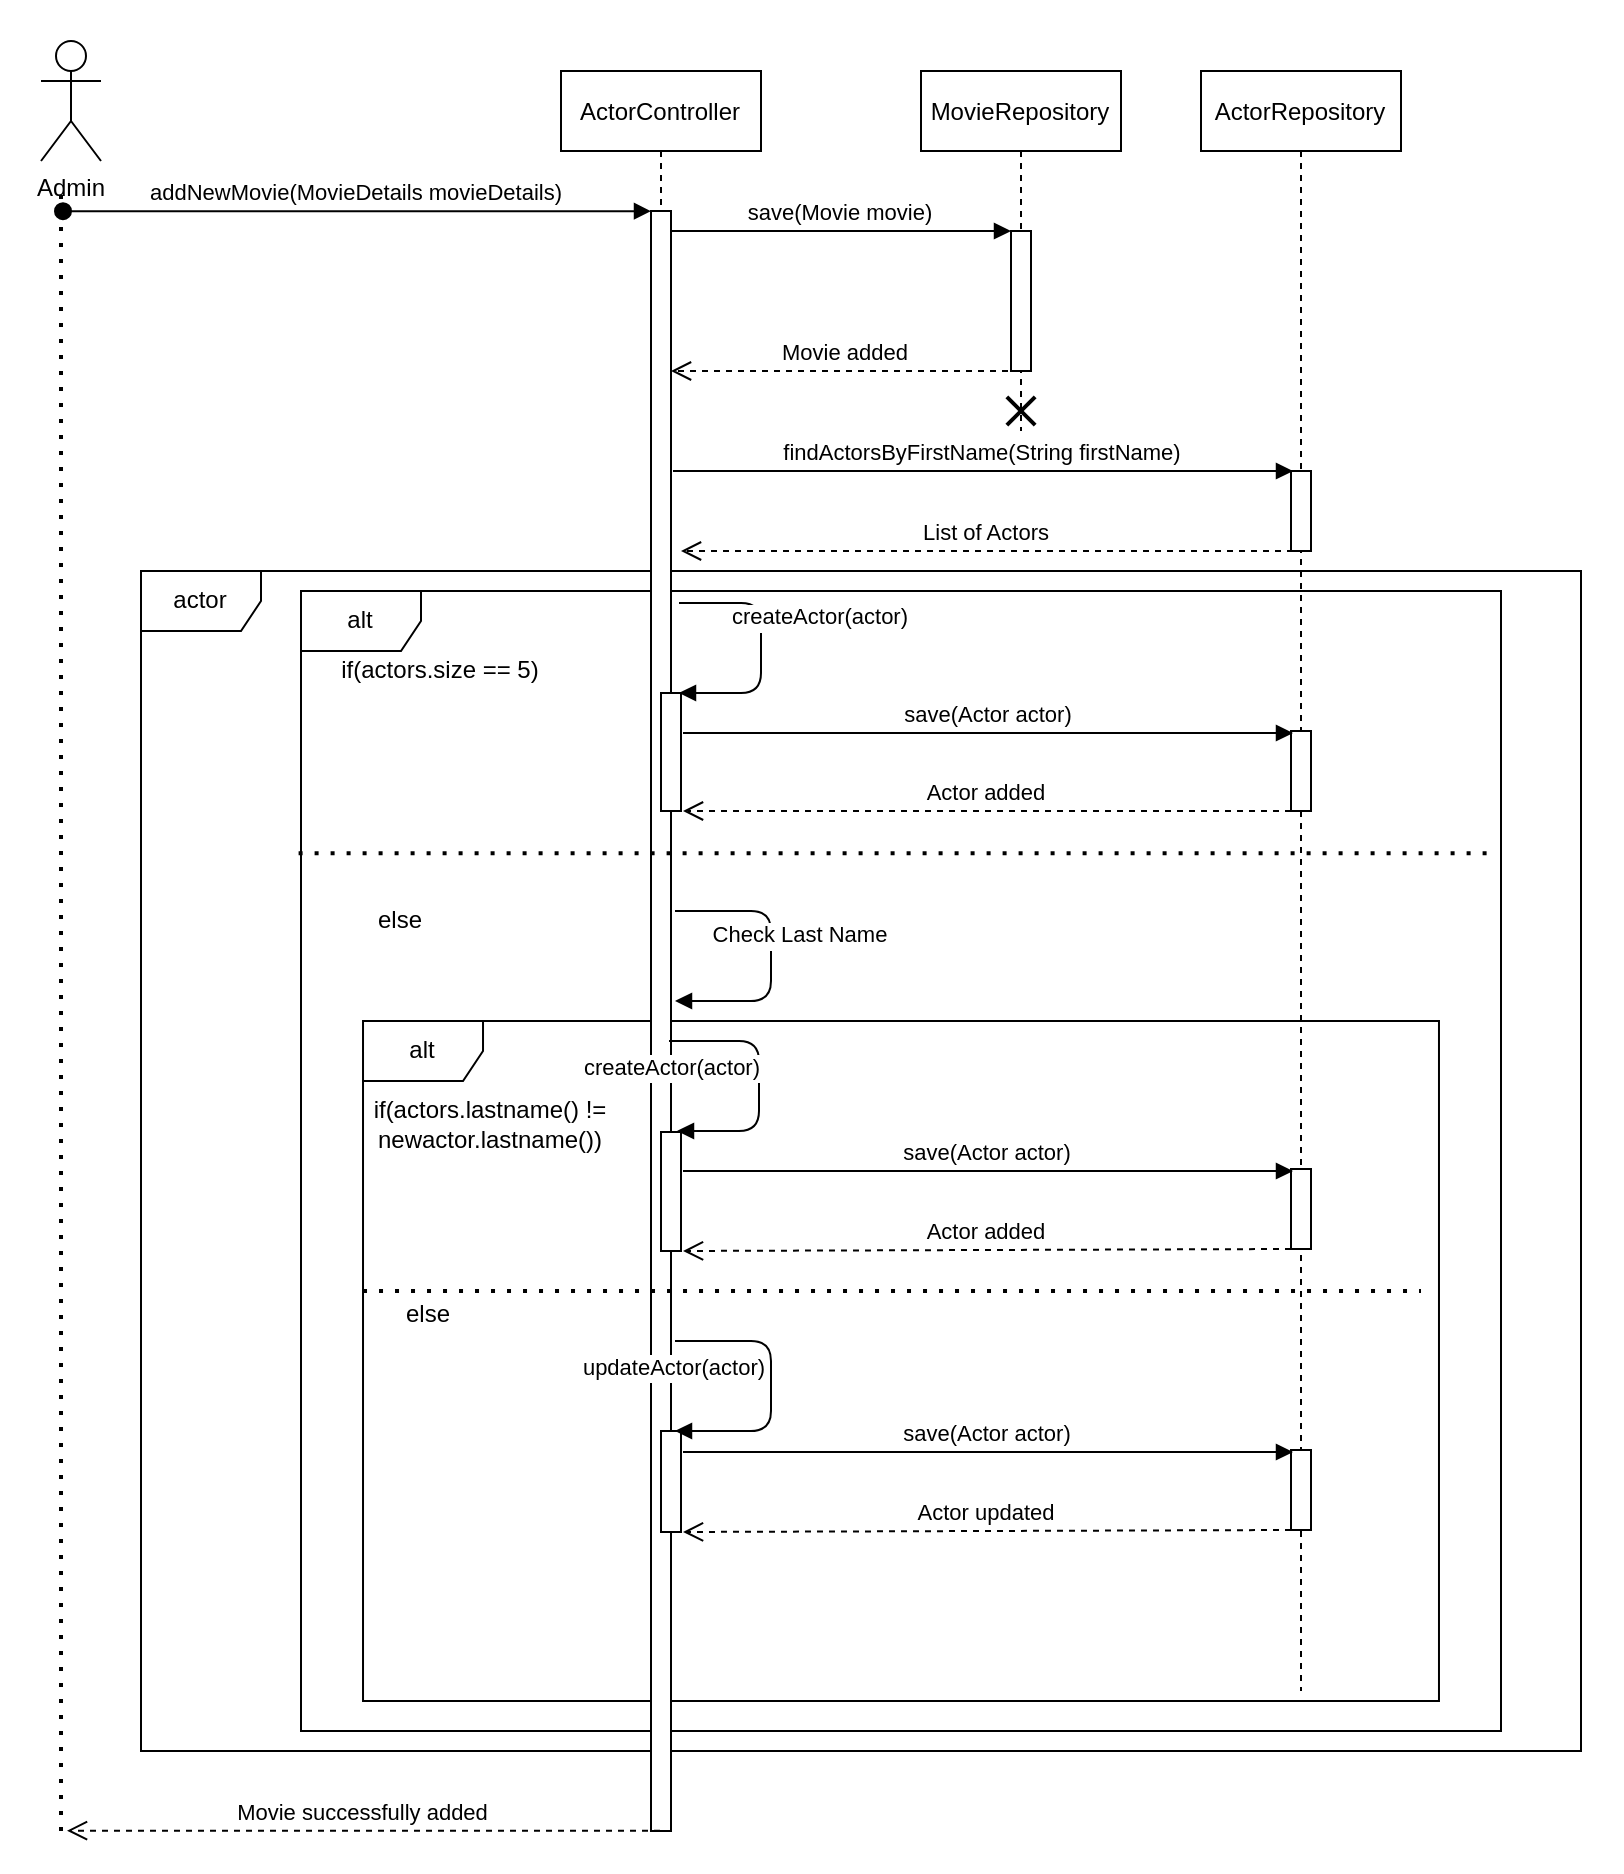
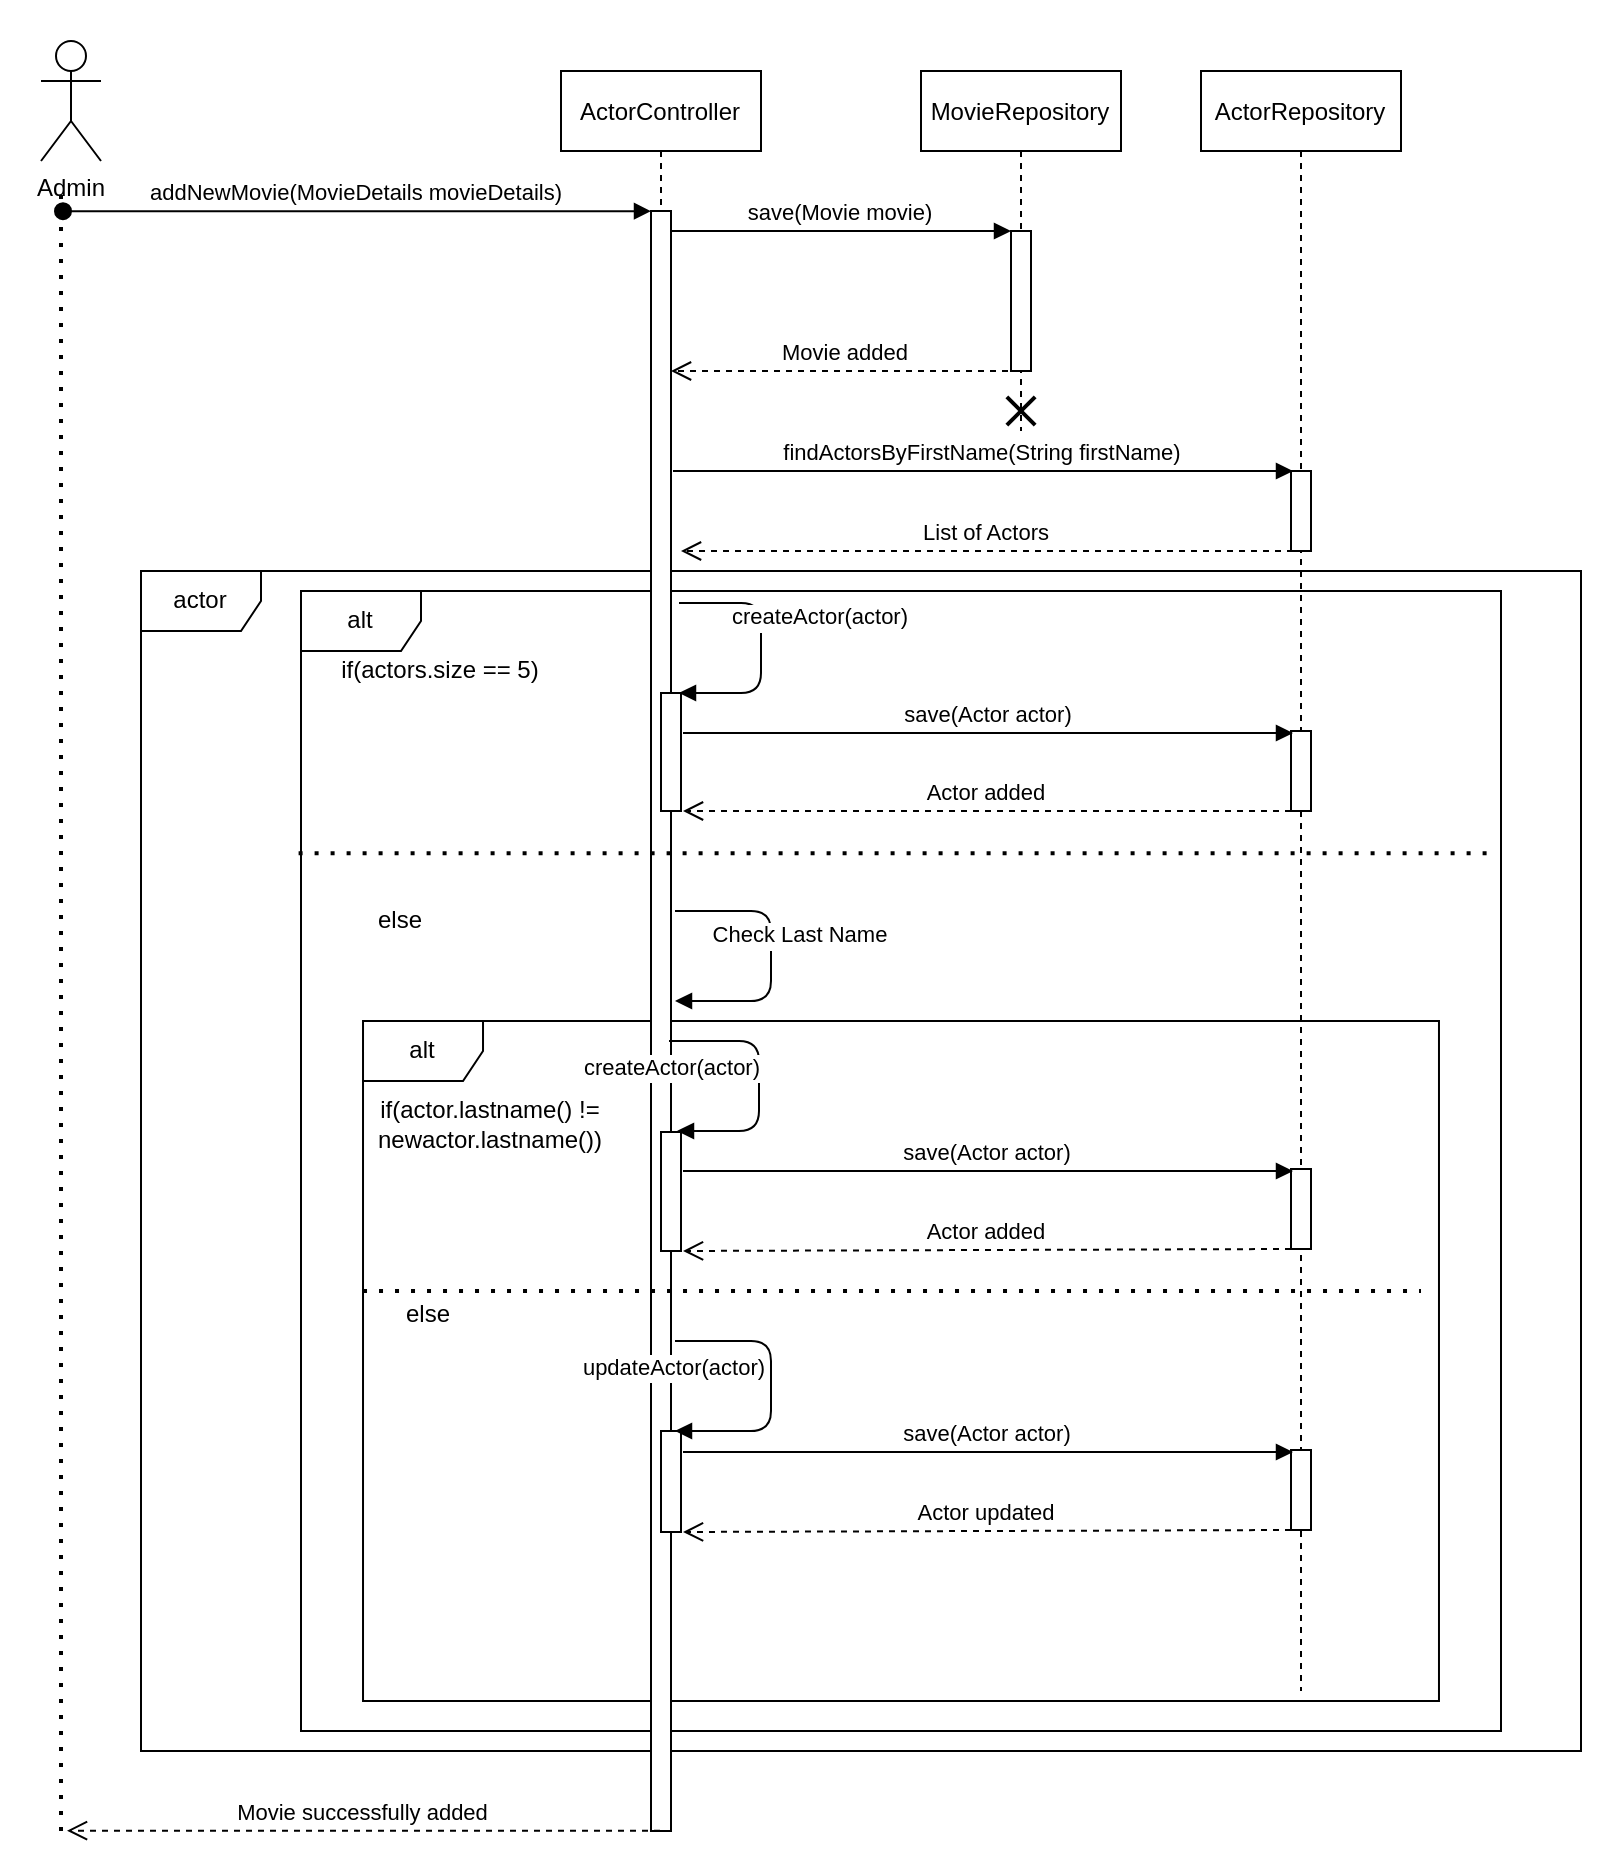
  <mxCell id="0" />
  <mxCell id="1" parent="0" />
  <mxCell id="2" value="alt" style="shape=umlFrame;whiteSpace=wrap;html=1;" vertex="1" parent="1"><mxGeometry x="150" y="295" width="600" height="570" as="geometry" /></mxCell>
  <mxCell id="3" value="alt" style="shape=umlFrame;whiteSpace=wrap;html=1;" vertex="1" parent="1"><mxGeometry x="181.012" y="510" width="537.978" height="340" as="geometry" /></mxCell>
  <mxCell id="4" value="actor" style="shape=umlFrame;whiteSpace=wrap;html=1;" vertex="1" parent="1"><mxGeometry x="70" y="285" width="720" height="590" as="geometry" /></mxCell>
  <mxCell id="5" value="ActorRepository" style="shape=umlLifeline;perimeter=lifelinePerimeter;container=1;collapsible=0;recursiveResize=0;rounded=0;shadow=0;strokeWidth=1;" vertex="1" parent="1"><mxGeometry x="600" y="35" width="100" height="810" as="geometry" /></mxCell>
  <mxCell id="6" value="" style="points=[];perimeter=orthogonalPerimeter;rounded=0;shadow=0;strokeWidth=1;" vertex="1" parent="5"><mxGeometry x="45" y="200" width="10" height="40" as="geometry" /></mxCell>
  <mxCell id="7" value="" style="points=[];perimeter=orthogonalPerimeter;rounded=0;shadow=0;strokeWidth=1;" vertex="1" parent="5"><mxGeometry x="45" y="330" width="10" height="40" as="geometry" /></mxCell>
  <mxCell id="8" value="ActorController" style="shape=umlLifeline;perimeter=lifelinePerimeter;container=1;collapsible=0;recursiveResize=0;rounded=0;shadow=0;strokeWidth=1;" parent="1" vertex="1"><mxGeometry x="280" y="35" width="100" height="880" as="geometry" /></mxCell>
  <mxCell id="9" value="" style="points=[];perimeter=orthogonalPerimeter;rounded=0;shadow=0;strokeWidth=1;" parent="8" vertex="1"><mxGeometry x="45" y="70" width="10" height="810" as="geometry" /></mxCell>
  <mxCell id="10" value="Check Last Name" style="verticalAlign=bottom;endArrow=block;shadow=0;strokeWidth=1;" edge="1" parent="8"><mxGeometry x="-0.021" y="15" relative="1" as="geometry"><mxPoint x="57" y="420" as="sourcePoint" /><mxPoint x="57" y="465" as="targetPoint" /><Array as="points"><mxPoint x="105" y="420" /><mxPoint x="105" y="465" /></Array><mxPoint as="offset" /></mxGeometry></mxCell>
  <mxCell id="11" value="MovieRepository" style="shape=umlLifeline;perimeter=lifelinePerimeter;container=1;collapsible=0;recursiveResize=0;rounded=0;shadow=0;strokeWidth=1;" parent="1" vertex="1"><mxGeometry x="460" y="35" width="100" height="180" as="geometry" /></mxCell>
  <mxCell id="12" value="" style="points=[];perimeter=orthogonalPerimeter;rounded=0;shadow=0;strokeWidth=1;" parent="11" vertex="1"><mxGeometry x="45" y="80" width="10" height="70" as="geometry" /></mxCell>
  <mxCell id="13" value="" style="line;strokeWidth=2;direction=south;html=1;rotation=45;" vertex="1" parent="11"><mxGeometry x="45" y="160.0" width="10" height="20" as="geometry" /></mxCell>
  <mxCell id="14" value="" style="line;strokeWidth=2;direction=south;html=1;rotation=-45;" vertex="1" parent="11"><mxGeometry x="45.0" y="160" width="10" height="20" as="geometry" /></mxCell>
  <mxCell id="15" value="save(Movie movie)" style="verticalAlign=bottom;endArrow=block;entryX=0;entryY=0;shadow=0;strokeWidth=1;" parent="1" source="9" target="12" edge="1"><mxGeometry relative="1" as="geometry"><mxPoint x="245" y="115" as="sourcePoint" /></mxGeometry></mxCell>
  <mxCell id="16" value="Admin" style="shape=umlActor;verticalLabelPosition=bottom;verticalAlign=top;html=1;outlineConnect=0;" vertex="1" parent="1"><mxGeometry x="20" y="20" width="30" height="60" as="geometry" /></mxCell>
  <mxCell id="17" value="addNewMovie(MovieDetails movieDetails)" style="verticalAlign=bottom;startArrow=oval;endArrow=block;startSize=8;shadow=0;strokeWidth=1;exitX=1.1;exitY=0.012;exitDx=0;exitDy=0;exitPerimeter=0;" parent="1" target="9" edge="1"><mxGeometry relative="1" as="geometry"><mxPoint x="31" y="105.08" as="sourcePoint" /></mxGeometry></mxCell>
  <mxCell id="18" value="Movie added" style="verticalAlign=bottom;endArrow=open;dashed=1;endSize=8;shadow=0;strokeWidth=1;" edge="1" parent="1" source="11" target="9"><mxGeometry relative="1" as="geometry"><mxPoint x="340" y="155" as="targetPoint" /><mxPoint x="515" y="277" as="sourcePoint" /><Array as="points"><mxPoint x="420" y="185" /></Array></mxGeometry></mxCell>
  <mxCell id="19" value="findActorsByFirstName(String firstName)" style="verticalAlign=bottom;endArrow=block;shadow=0;strokeWidth=1;entryX=0.1;entryY=0;entryDx=0;entryDy=0;entryPerimeter=0;" edge="1" parent="1" target="6"><mxGeometry relative="1" as="geometry"><mxPoint x="336" y="235" as="sourcePoint" /><mxPoint x="646" y="225" as="targetPoint" /><Array as="points" /></mxGeometry></mxCell>
  <mxCell id="20" value="List of Actors" style="verticalAlign=bottom;endArrow=open;dashed=1;endSize=8;shadow=0;strokeWidth=1;exitX=0.1;exitY=1;exitDx=0;exitDy=0;exitPerimeter=0;" edge="1" parent="1" source="6"><mxGeometry relative="1" as="geometry"><mxPoint x="340" y="275" as="targetPoint" /><mxPoint x="569.5" y="265" as="sourcePoint" /><Array as="points" /></mxGeometry></mxCell>
  <mxCell id="21" value="save(Actor actor)" style="verticalAlign=bottom;endArrow=block;shadow=0;strokeWidth=1;entryX=0.1;entryY=0.025;entryDx=0;entryDy=0;entryPerimeter=0;" edge="1" parent="1" target="7"><mxGeometry relative="1" as="geometry"><mxPoint x="341" y="366" as="sourcePoint" /><mxPoint x="620" y="315" as="targetPoint" /></mxGeometry></mxCell>
  <mxCell id="22" value="Actor added" style="verticalAlign=bottom;endArrow=open;dashed=1;endSize=8;shadow=0;strokeWidth=1;exitX=0;exitY=1;exitDx=0;exitDy=0;exitPerimeter=0;entryX=1.1;entryY=1;entryDx=0;entryDy=0;entryPerimeter=0;" edge="1" parent="1" source="7" target="23"><mxGeometry relative="1" as="geometry"><mxPoint x="410" y="355" as="targetPoint" /><mxPoint x="610" y="345" as="sourcePoint" /><Array as="points" /></mxGeometry></mxCell>
  <mxCell id="23" value="" style="points=[];perimeter=orthogonalPerimeter;rounded=0;shadow=0;strokeWidth=1;" vertex="1" parent="1"><mxGeometry x="330" y="346" width="10" height="59" as="geometry" /></mxCell>
  <mxCell id="24" value="createActor(actor)" style="verticalAlign=bottom;endArrow=block;shadow=0;strokeWidth=1;entryX=0.9;entryY=0;entryDx=0;entryDy=0;entryPerimeter=0;" edge="1" parent="1" target="23"><mxGeometry x="-0.106" y="30" relative="1" as="geometry"><mxPoint x="339" y="301" as="sourcePoint" /><mxPoint x="390" y="375" as="targetPoint" /><Array as="points"><mxPoint x="380" y="301" /><mxPoint x="380" y="346" /></Array><mxPoint as="offset" /></mxGeometry></mxCell>
  <mxCell id="25" value="if(actors.size == 5)" style="text;html=1;strokeColor=none;fillColor=none;align=center;verticalAlign=middle;whiteSpace=wrap;rounded=0;" vertex="1" parent="1"><mxGeometry x="160" y="320" width="120" height="30" as="geometry" /></mxCell>
  <mxCell id="26" value="else" style="text;html=1;strokeColor=none;fillColor=none;align=center;verticalAlign=middle;whiteSpace=wrap;rounded=0;" vertex="1" parent="1"><mxGeometry x="140" y="445" width="120" height="30" as="geometry" /></mxCell>
  <mxCell id="27" value="createActor(actor)" style="verticalAlign=bottom;endArrow=block;shadow=0;strokeWidth=1;exitX=1;exitY=0.297;exitDx=0;exitDy=0;exitPerimeter=0;entryX=0.9;entryY=0;entryDx=0;entryDy=0;entryPerimeter=0;" edge="1" parent="1"><mxGeometry x="170" y="340" as="geometry"><mxPoint x="334" y="520.02" as="sourcePoint" /><mxPoint x="338" y="565" as="targetPoint" /><Array as="points"><mxPoint x="379" y="520" /><mxPoint x="379" y="565" /></Array><mxPoint as="offset" /></mxGeometry></mxCell>
  <mxCell id="28" value="" style="points=[];perimeter=orthogonalPerimeter;rounded=0;shadow=0;strokeWidth=1;" vertex="1" parent="1"><mxGeometry x="645" y="584" width="10" height="40" as="geometry" /></mxCell>
  <mxCell id="29" value="save(Actor actor)" style="verticalAlign=bottom;endArrow=block;shadow=0;strokeWidth=1;entryX=0.1;entryY=0.025;entryDx=0;entryDy=0;entryPerimeter=0;" edge="1" parent="1" target="28"><mxGeometry x="170" y="340" as="geometry"><mxPoint x="341" y="585" as="sourcePoint" /><mxPoint x="620" y="534" as="targetPoint" /></mxGeometry></mxCell>
  <mxCell id="30" value="Actor added" style="verticalAlign=bottom;endArrow=open;dashed=1;endSize=8;shadow=0;strokeWidth=1;exitX=0;exitY=1;exitDx=0;exitDy=0;exitPerimeter=0;entryX=1.1;entryY=1;entryDx=0;entryDy=0;entryPerimeter=0;" edge="1" parent="1" source="28" target="31"><mxGeometry x="170" y="340" as="geometry"><mxPoint x="410" y="574" as="targetPoint" /><mxPoint x="610" y="564" as="sourcePoint" /><Array as="points" /></mxGeometry></mxCell>
  <mxCell id="31" value="" style="points=[];perimeter=orthogonalPerimeter;rounded=0;shadow=0;strokeWidth=1;" vertex="1" parent="1"><mxGeometry x="330" y="565.5" width="10" height="59.5" as="geometry" /></mxCell>
  <mxCell id="32" value="" style="points=[];perimeter=orthogonalPerimeter;rounded=0;shadow=0;strokeWidth=1;" vertex="1" parent="1"><mxGeometry x="645" y="724.5" width="10" height="40" as="geometry" /></mxCell>
  <mxCell id="33" value="save(Actor actor)" style="verticalAlign=bottom;endArrow=block;shadow=0;strokeWidth=1;entryX=0.1;entryY=0.025;entryDx=0;entryDy=0;entryPerimeter=0;" edge="1" parent="1" target="32"><mxGeometry x="170" y="340" as="geometry"><mxPoint x="341" y="725.5" as="sourcePoint" /><mxPoint x="450" y="334.5" as="targetPoint" /></mxGeometry></mxCell>
  <mxCell id="34" value="Actor updated" style="verticalAlign=bottom;endArrow=open;dashed=1;endSize=8;shadow=0;strokeWidth=1;exitX=0;exitY=1;exitDx=0;exitDy=0;exitPerimeter=0;entryX=1.1;entryY=1;entryDx=0;entryDy=0;entryPerimeter=0;" edge="1" parent="1" source="32" target="35"><mxGeometry x="170" y="340" as="geometry"><mxPoint x="240" y="374.5" as="targetPoint" /><mxPoint x="440" y="364.5" as="sourcePoint" /><Array as="points" /></mxGeometry></mxCell>
  <mxCell id="35" value="" style="points=[];perimeter=orthogonalPerimeter;rounded=0;shadow=0;strokeWidth=1;" vertex="1" parent="1"><mxGeometry x="330" y="715" width="10" height="50.5" as="geometry" /></mxCell>
  <mxCell id="36" value="updateActor(actor)" style="verticalAlign=bottom;endArrow=block;shadow=0;strokeWidth=1;" edge="1" parent="1"><mxGeometry x="170" y="340" as="geometry"><mxPoint x="337" y="670" as="sourcePoint" /><mxPoint x="337" y="715" as="targetPoint" /><Array as="points"><mxPoint x="385" y="670" /><mxPoint x="385" y="715" /></Array><mxPoint as="offset" /></mxGeometry></mxCell>
- <mxCell id="37" value="if(actors.lastname() != newactor.lastname())" style="text;html=1;strokeColor=none;fillColor=none;align=center;verticalAlign=middle;whiteSpace=wrap;rounded=0;" vertex="1" parent="1"><mxGeometry x="181.017" y="539.65" width="128.09" height="44.348" as="geometry" /></mxCell>
+ <mxCell id="37" value="if(actor.lastname() != newactor.lastname())" style="text;html=1;strokeColor=none;fillColor=none;align=center;verticalAlign=middle;whiteSpace=wrap;rounded=0;" vertex="1" parent="1"><mxGeometry x="181.017" y="539.65" width="128.09" height="44.348" as="geometry" /></mxCell>
  <mxCell id="38" value="else" style="text;html=1;strokeColor=none;fillColor=none;align=center;verticalAlign=middle;whiteSpace=wrap;rounded=0;" vertex="1" parent="1"><mxGeometry x="150" y="634.999" width="128.09" height="44.348" as="geometry" /></mxCell>
  <mxCell id="39" value="" style="endArrow=none;dashed=1;html=1;dashPattern=1 3;strokeWidth=2;rounded=0;edgeStyle=orthogonalEdgeStyle;exitX=-0.002;exitY=0.23;exitDx=0;exitDy=0;exitPerimeter=0;entryX=0.998;entryY=0.23;entryDx=0;entryDy=0;entryPerimeter=0;" edge="1" parent="1" source="2" target="2"><mxGeometry x="-50" y="500" width="50" height="50" as="geometry"><mxPoint x="1300" y="955" as="sourcePoint" /><mxPoint x="1350" y="905" as="targetPoint" /></mxGeometry></mxCell>
  <mxCell id="40" value="Movie successfully added" style="verticalAlign=bottom;endArrow=open;dashed=1;endSize=8;shadow=0;strokeWidth=1;entryX=1.3;entryY=0.976;entryDx=0;entryDy=0;entryPerimeter=0;" edge="1" parent="1" source="8"><mxGeometry x="180" y="350" as="geometry"><mxPoint x="33" y="914.84" as="targetPoint" /><mxPoint x="655" y="774.5" as="sourcePoint" /><Array as="points" /></mxGeometry></mxCell>
  <mxCell id="41" value="" style="endArrow=none;dashed=1;html=1;dashPattern=1 3;strokeWidth=2;rounded=0;edgeStyle=orthogonalEdgeStyle;exitX=-0.002;exitY=0.23;exitDx=0;exitDy=0;exitPerimeter=0;" edge="1" parent="1"><mxGeometry x="-17.79" y="718.9" width="50" height="50" as="geometry"><mxPoint x="181.01" y="645" as="sourcePoint" /><mxPoint x="710" y="645" as="targetPoint" /></mxGeometry></mxCell>
  <mxCell id="42" value="" style="endArrow=none;dashed=1;html=1;dashPattern=1 3;strokeWidth=2;rounded=0;edgeStyle=orthogonalEdgeStyle;" edge="1" parent="1"><mxGeometry width="50" height="50" relative="1" as="geometry"><mxPoint x="30" y="915" as="sourcePoint" /><mxPoint x="30" y="95" as="targetPoint" /></mxGeometry></mxCell>
